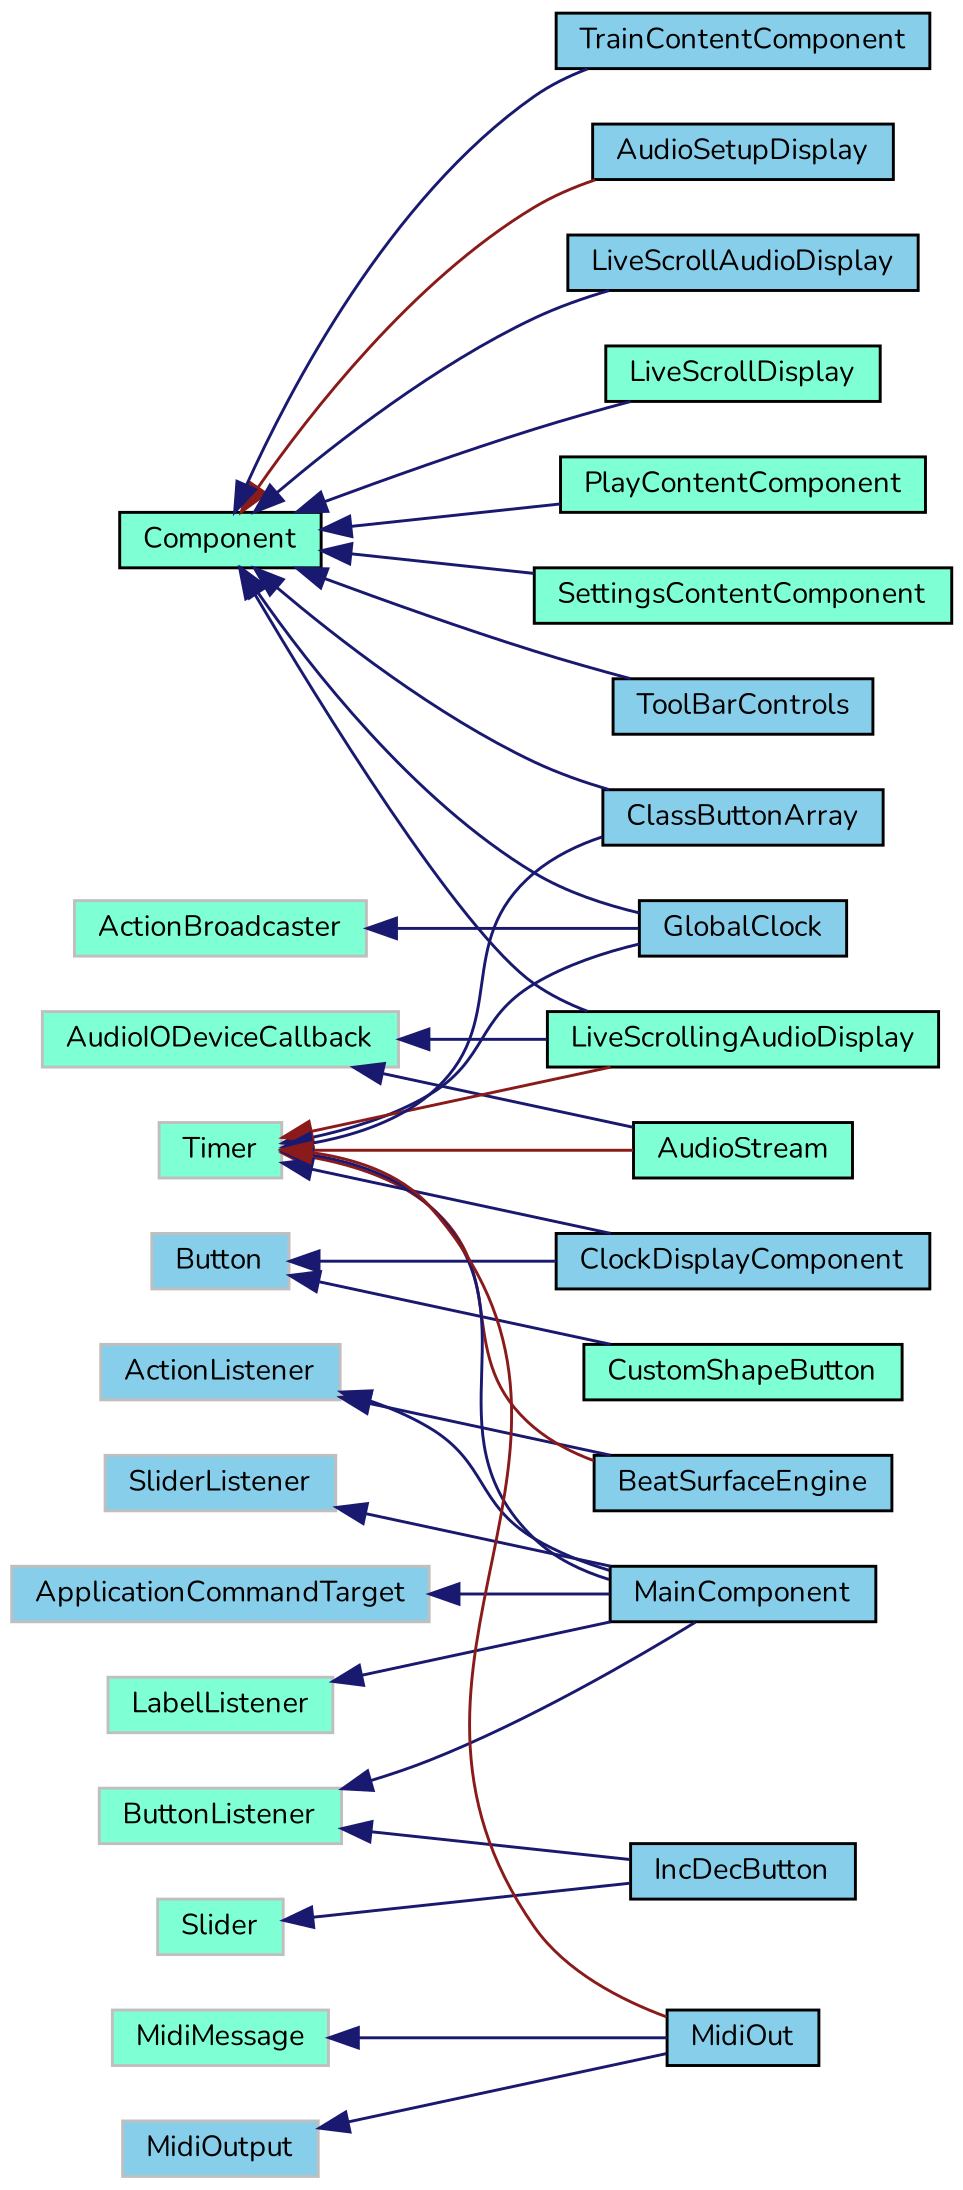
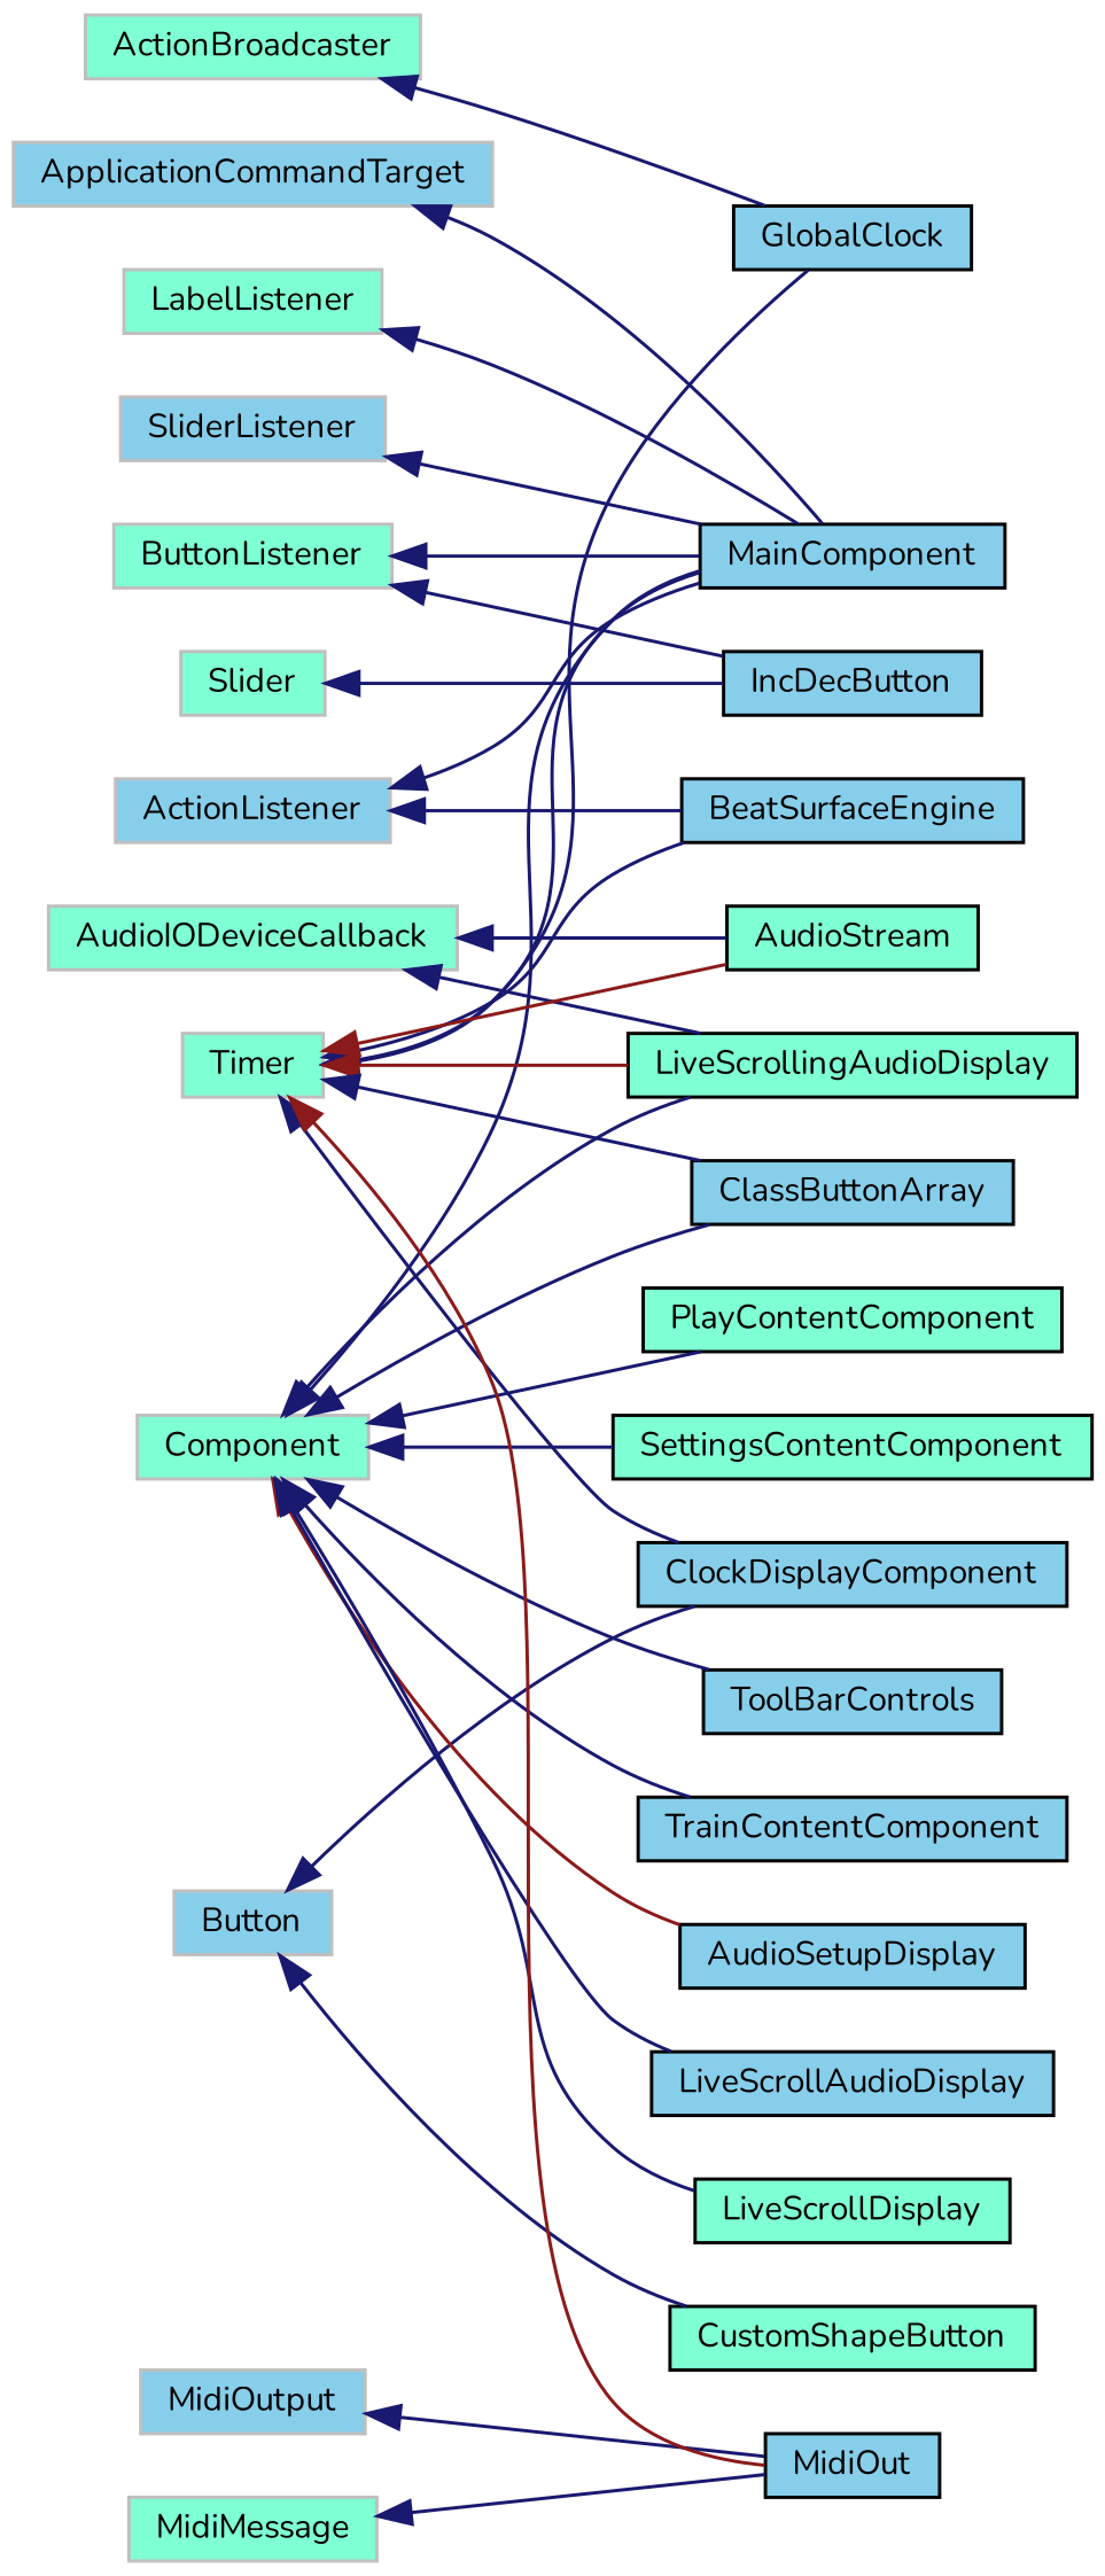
  digraph {
    fontname=Nunito
    rankdir=LR
    node [color=black fillcolor=skyblue fontname=Nunito fontsize=10 shape=record style=filled]
    edge [color=midnightblue dir=back fontname=Nunito fontsize=10 labelfontname=Helvetica labelfontsize=10 style=solid]
    n1 [color=grey75 fillcolor=aquamarine height=0.2 label=ActionBroadcaster width=0.4]
    n2 [height=0.2 label=GlobalClock width=0.4]
    n3 [color=grey75 height=0.2 label=ActionListener width=0.4]
    n4 [height=0.2 label=BeatSurfaceEngine width=0.4]
    n5 [height=0.2 label=MainComponent width=0.4]
    n6 [color=grey75 height=0.2 label=ApplicationCommandTarget width=0.4]
    n7 [color=grey75 fillcolor=aquamarine height=0.2 label=AudioIODeviceCallback width=0.4]
    n8 [fillcolor=aquamarine height=0.2 label=AudioStream width=0.4]
    n9 [fillcolor=aquamarine height=0.2 label=LiveScrollingAudioDisplay width=0.4]
    n10 [color=grey75 height=0.2 label=Button width=0.4]
    n11 [height=0.2 label=ClockDisplayComponent width=0.4]
    n12 [fillcolor=aquamarine height=0.2 label=CustomShapeButton width=0.4]
    n13 [color=grey75 fillcolor=aquamarine height=0.2 label=ButtonListener width=0.4]
    n14 [height=0.2 label=IncDecButton width=0.4]
-   n15 [fillcolor=aquamarine height=0.2 label=Component width=0.4]
+   n15 [color=grey75 fillcolor=aquamarine height=0.2 label=Component width=0.4]
    n16 [height=0.2 label=AudioSetupDisplay width=0.4]
    n17 [height=0.2 label=ClassButtonArray width=0.4]
    n18 [height=0.2 label=LiveScrollAudioDisplay width=0.4]
    n19 [fillcolor=aquamarine height=0.2 label=LiveScrollDisplay width=0.4]
    n20 [fillcolor=aquamarine height=0.2 label=PlayContentComponent width=0.4]
    n21 [fillcolor=aquamarine height=0.2 label=SettingsContentComponent width=0.4]
    n22 [height=0.2 label=ToolBarControls width=0.4]
    n23 [height=0.2 label=TrainContentComponent width=0.4]
    n24 [color=grey75 fillcolor=aquamarine height=0.2 label=LabelListener width=0.4]
    n25 [color=grey75 fillcolor=aquamarine height=0.2 label=MidiMessage width=0.4]
    n26 [height=0.2 label=MidiOut width=0.4]
    n27 [color=grey75 height=0.2 label=MidiOutput width=0.4]
    n28 [color=grey75 fillcolor=aquamarine height=0.2 label=Slider width=0.4]
    n29 [color=grey75 height=0.2 label=SliderListener width=0.4]
    n30 [color=grey75 fillcolor=aquamarine height=0.2 label=Timer width=0.4]
    n1 -> n2
    n3 -> n4
    n3 -> n5
    n6 -> n5
    n7 -> n8
    n7 -> n9
    n10 -> n11
    n10 -> n12
    n13 -> n5
    n13 -> n14
-   n15 -> n2
+   n15 -> n5
    n15 -> n9
    n15 -> n16 [color=firebrick4]
    n15 -> n17
    n15 -> n18
    n15 -> n19
    n15 -> n20
    n15 -> n21
    n15 -> n22
    n15 -> n23
    n24 -> n5
    n25 -> n26
    n27 -> n26
    n28 -> n14
    n29 -> n5
    n30 -> n2
-   n30 -> n4 [color=firebrick4]
+   n30 -> n4
    n30 -> n5
    n30 -> n8 [color=firebrick4]
    n30 -> n9 [color=firebrick4]
    n30 -> n11
    n30 -> n17
    n30 -> n26 [color=firebrick4]
  }
